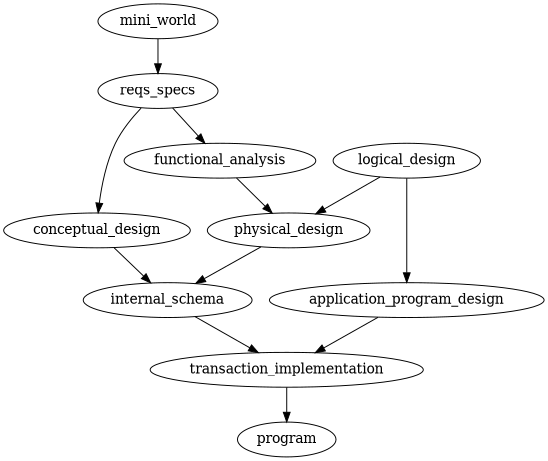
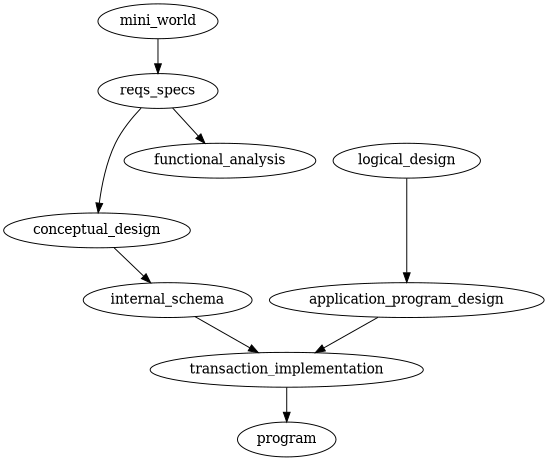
  digraph {
    mini_world
    reqs_specs
    conceptual_design
    functional_analysis
    internal_schema
-   physical_design
    logical_design
    application_program_design
    transaction_implementation
    program
    mini_world -> reqs_specs
    reqs_specs -> conceptual_design
    reqs_specs -> functional_analysis
    conceptual_design -> internal_schema
-   functional_analysis -> physical_design
    internal_schema -> transaction_implementation
-   physical_design -> internal_schema
-   logical_design -> physical_design
    logical_design -> application_program_design
    application_program_design -> transaction_implementation
    transaction_implementation -> program
  }
